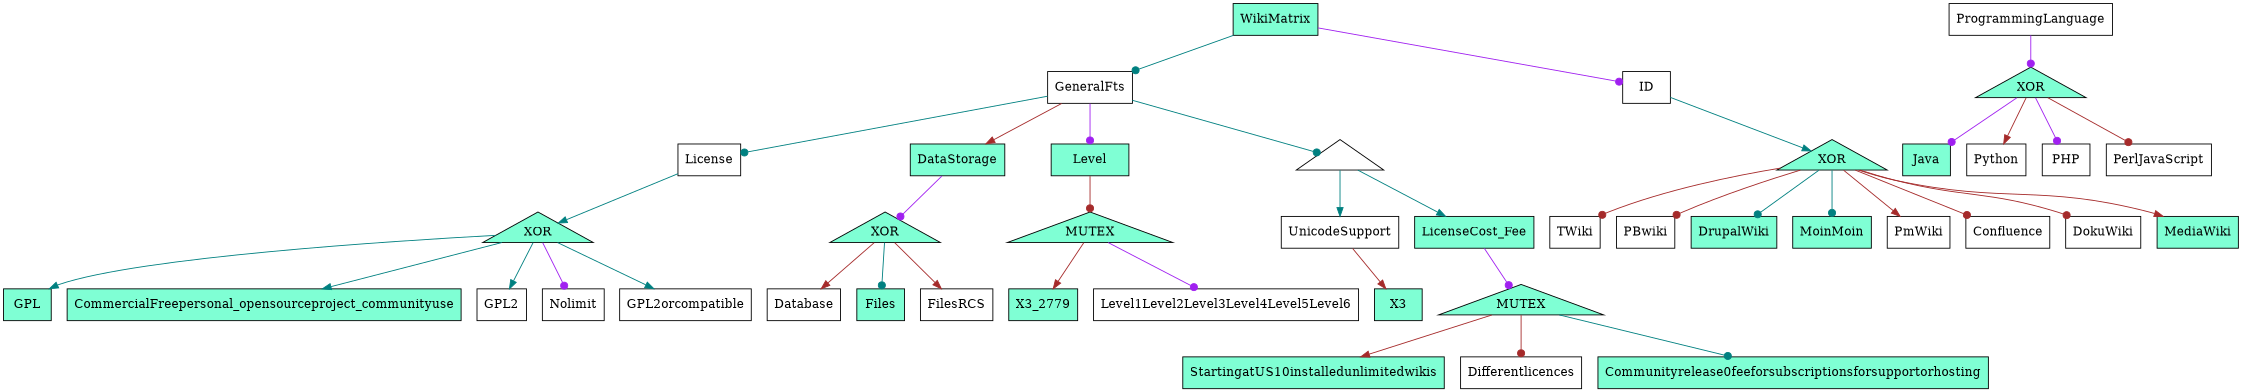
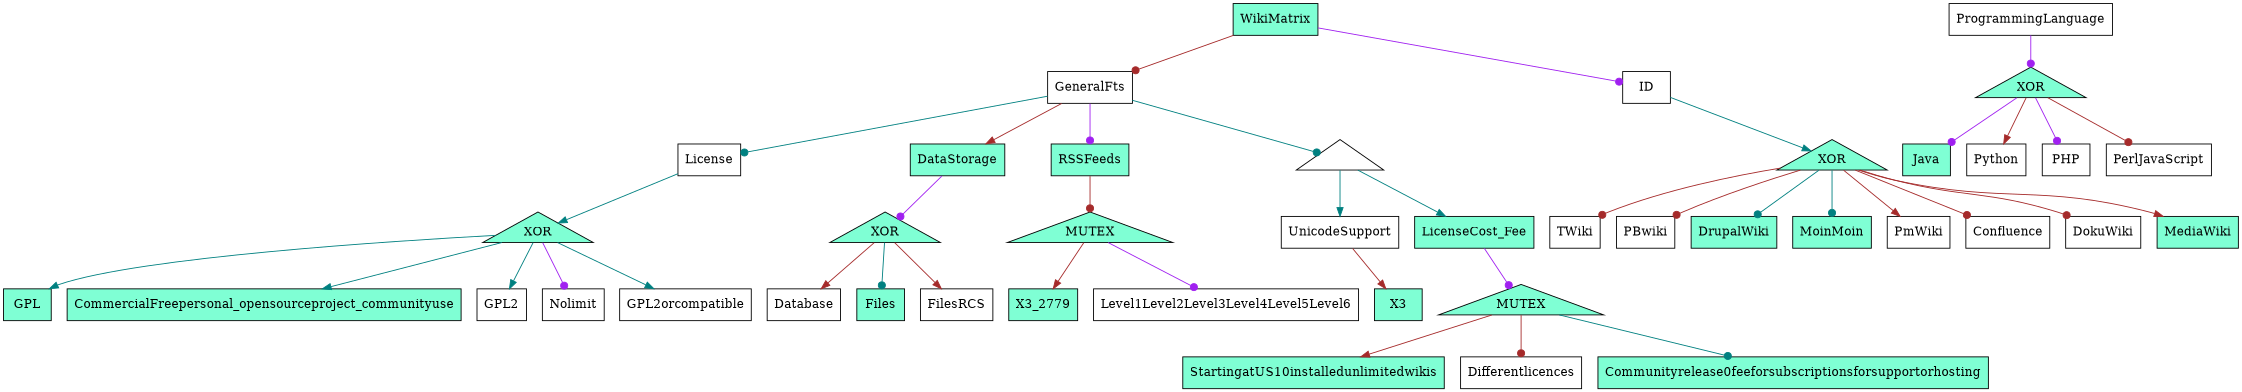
  digraph {
    rankdir=TB
    node [fillcolor=aquamarine shape=box style=filled]
    edge [arrowhead=dot color=brown]
    n1 [label=GPL]
    n2 [fillcolor=white label=Database]
    n3 [label=X3_2779]
    n4 [fillcolor=white label=TWiki]
    n5 [label=Files]
    n6 [fillcolor=white label=PBwiki]
    n7 [label=Java]
    n8 [fillcolor=white label=Python]
    n9 [fillcolor=white label=UnicodeSupport]
    n10 [label=X3]
    n11 [label=StartingatUS10installedunlimitedwikis]
    n12 [label=DrupalWiki]
    n13 [label=CommercialFreepersonal_opensourceproject_communityuse]
    n14 [fillcolor=white label=GeneralFts]
    n15 [fillcolor=white label=License]
    n16 [label=DataStorage]
-   n17 [label=Level]
+   n17 [label=RSSFeeds]
    n18 [color=black fillcolor=white fontcolor=white label=OR shape=triangle]
    n19 [label=XOR shape=triangle width=0.3]
    n20 [fillcolor=white label=ProgrammingLanguage]
    n21 [label=XOR shape=triangle width=0.3]
    n22 [label=XOR shape=triangle width=0.3]
    n23 [label=MUTEX shape=triangle width=0.3]
    n24 [label=LicenseCost_Fee]
    n25 [label=MoinMoin]
    n26 [label=WikiMatrix]
    n27 [fillcolor=white label=ID]
    n28 [label=XOR shape=triangle width=0.3]
    n29 [fillcolor=white label=GPL2]
    n30 [fillcolor=white label=Nolimit]
    n31 [fillcolor=white label=GPL2orcompatible]
    n32 [fillcolor=white label=Level1Level2Level3Level4Level5Level6]
    n33 [fillcolor=white label=Differentlicences]
    n34 [fillcolor=white label=PmWiki]
    n35 [fillcolor=white label=PHP]
    n36 [label=Communityrelease0feeforsubscriptionsforsupportorhosting]
    n37 [label=MUTEX shape=triangle width=0.3]
    n38 [fillcolor=white label=FilesRCS]
    n39 [fillcolor=white label=PerlJavaScript]
    n40 [fillcolor=white label=Confluence]
    n41 [fillcolor=white label=DokuWiki]
    n42 [label=MediaWiki]
    n9 -> n10 [arrowhead=normal]
    n14 -> n15 [color=teal]
    n14 -> n16 [arrowhead=normal]
    n14 -> n17 [color=purple]
    n14 -> n18 [color=teal]
    n15 -> n19 [arrowhead=normal color=teal]
    n16 -> n22 [color=purple]
    n17 -> n23
    n18 -> n9 [arrowhead=normal color=teal]
    n18 -> n24 [arrowhead=normal color=teal]
    n19 -> n1 [arrowhead=normal color=teal]
    n19 -> n13 [arrowhead=normal color=teal]
    n19 -> n29 [arrowhead=normal color=teal]
    n19 -> n30 [color=purple]
    n19 -> n31 [arrowhead=normal color=teal]
    n20 -> n21 [color=purple]
    n21 -> n7 [color=purple]
    n21 -> n8 [arrowhead=normal]
    n21 -> n35 [color=purple]
    n21 -> n39
    n22 -> n2 [arrowhead=normal]
    n22 -> n5 [color=teal]
    n22 -> n38 [arrowhead=normal]
    n23 -> n3 [arrowhead=normal]
    n23 -> n32 [color=purple]
    n24 -> n37 [color=purple]
-   n26 -> n14 [color=teal]
+   n26 -> n14
    n26 -> n27 [color=purple]
    n27 -> n28 [arrowhead=normal color=teal]
    n28 -> n4
    n28 -> n6
    n28 -> n12 [color=teal]
    n28 -> n25 [color=teal]
    n28 -> n34 [arrowhead=normal]
    n28 -> n40
    n28 -> n41
    n28 -> n42 [arrowhead=normal]
    n37 -> n11 [arrowhead=normal]
    n37 -> n33
    n37 -> n36 [color=teal]
  }
